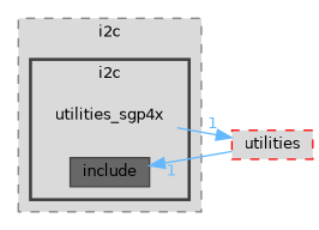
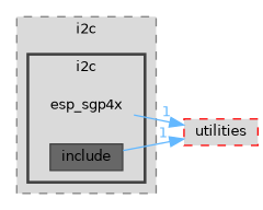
  digraph {
    compound=true
    rankdir=LR
    node [fontname=Helvetica fontsize=10 shape=box]
    edge [color=steelblue1 fontcolor=steelblue1 fontname=Helvetica fontsize=10 headlabel=1 labeldistance=1.5 labelfontname=Helvetica labelfontsize=10]
-   n1 [height=0.2 label=utilities_sgp4x shape=plaintext width=0.4]
+   n1 [height=0.2 label=esp_sgp4x shape=plaintext width=0.4]
    n2 [color=grey25 fillcolor="#676767" height=0.2 label=include style=filled width=0.4]
    n3 [color=red fillcolor="#dadada" height=0.2 label=utilities style="filled,dashed" width=0.4]
    subgraph cluster_1 {
      bgcolor="#dadada"
      fontname=Helvetica
      fontsize=10
      label=i2c
      pencolor=grey50
      style="filled,dashed"
      subgraph cluster_2 {
        bgcolor="#dadada"
        fontname=Helvetica
        fontsize=10
        label=i2c
        pencolor=grey25
        style="filled,bold"
        n1
        n2
      }
    }
    n1 -> n3
-   n3 -> n2
+   n2 -> n3
  }
